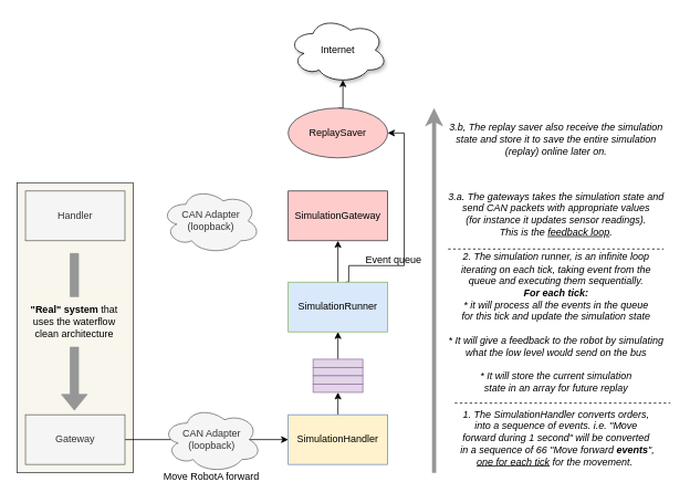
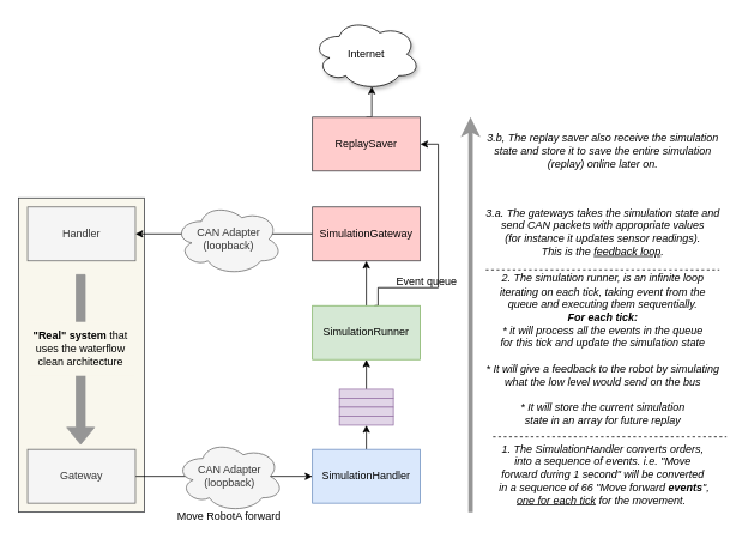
  <mxCell id="0" />
  <mxCell id="1" parent="0" />
  <mxCell id="2" value="" style="rounded=0;whiteSpace=wrap;html=1;gradientDirection=east;fillColor=#f9f7ed;strokeColor=#36393d;" parent="1" vertex="1"><mxGeometry x="20" y="220" width="140" height="350" as="geometry" /></mxCell>
  <mxCell id="3" value="" style="edgeStyle=orthogonalEdgeStyle;rounded=0;orthogonalLoop=1;jettySize=auto;html=1;" parent="1" source="4" target="6" edge="1"><mxGeometry relative="1" as="geometry" /></mxCell>
  <mxCell id="4" value="&lt;span style=&quot;font-weight: normal&quot;&gt;Gateway&lt;/span&gt;" style="rounded=0;whiteSpace=wrap;html=1;fillColor=#f5f5f5;strokeColor=#666666;fontColor=#333333;fontStyle=1" parent="1" vertex="1"><mxGeometry x="30" y="500" width="120" height="60" as="geometry" /></mxCell>
  <mxCell id="5" style="edgeStyle=orthogonalEdgeStyle;rounded=0;orthogonalLoop=1;jettySize=auto;html=1;exitX=0.5;exitY=0;exitDx=0;exitDy=0;entryX=0.5;entryY=1;entryDx=0;entryDy=0;" parent="1" source="6" target="14" edge="1"><mxGeometry relative="1" as="geometry" /></mxCell>
- <mxCell id="6" value="SimulationHandler" style="rounded=0;whiteSpace=wrap;html=1;fillColor=#fff2cc;strokeColor=#6c8ebf;" parent="1" vertex="1"><mxGeometry x="347" y="500" width="120" height="60" as="geometry" /></mxCell>
+ <mxCell id="6" value="SimulationHandler" style="rounded=0;whiteSpace=wrap;html=1;fillColor=#dae8fc;strokeColor=#6c8ebf;" parent="1" vertex="1"><mxGeometry x="347" y="500" width="120" height="60" as="geometry" /></mxCell>
  <mxCell id="7" style="edgeStyle=orthogonalEdgeStyle;rounded=0;orthogonalLoop=1;jettySize=auto;html=1;exitX=0.5;exitY=0;exitDx=0;exitDy=0;entryX=0.5;entryY=1;entryDx=0;entryDy=0;" parent="1" source="9" target="23" edge="1"><mxGeometry relative="1" as="geometry" /></mxCell>
  <mxCell id="8" style="edgeStyle=orthogonalEdgeStyle;rounded=0;orthogonalLoop=1;jettySize=auto;html=1;exitX=0.578;exitY=0.02;exitDx=0;exitDy=0;entryX=1;entryY=0.5;entryDx=0;entryDy=0;exitPerimeter=0;" parent="1" source="9" target="19" edge="1"><mxGeometry relative="1" as="geometry"><Array as="points"><mxPoint x="416" y="340" /><mxPoint x="420" y="340" /><mxPoint x="420" y="320" /><mxPoint x="487" y="320" /><mxPoint x="487" y="160" /></Array></mxGeometry></mxCell>
- <mxCell id="9" value="SimulationRunner" style="rounded=0;whiteSpace=wrap;html=1;fillColor=#dae8fc;strokeColor=#82b366;" parent="1" vertex="1"><mxGeometry x="347" y="340" width="120" height="60" as="geometry" /></mxCell>
+ <mxCell id="9" value="SimulationRunner" style="rounded=0;whiteSpace=wrap;html=1;fillColor=#d5e8d4;strokeColor=#82b366;" parent="1" vertex="1"><mxGeometry x="347" y="340" width="120" height="60" as="geometry" /></mxCell>
  <mxCell id="10" style="edgeStyle=orthogonalEdgeStyle;rounded=0;orthogonalLoop=1;jettySize=auto;html=1;exitX=0.5;exitY=0;exitDx=0;exitDy=0;entryX=0.5;entryY=1;entryDx=0;entryDy=0;" parent="1" source="11" target="9" edge="1"><mxGeometry relative="1" as="geometry" /></mxCell>
  <mxCell id="11" value="" style="rounded=0;whiteSpace=wrap;html=1;fillColor=#e1d5e7;strokeColor=#9673a6;" parent="1" vertex="1"><mxGeometry x="377" y="433" width="60" height="10" as="geometry" /></mxCell>
  <mxCell id="12" value="" style="rounded=0;whiteSpace=wrap;html=1;fillColor=#e1d5e7;strokeColor=#9673a6;" parent="1" vertex="1"><mxGeometry x="377" y="443" width="60" height="10" as="geometry" /></mxCell>
  <mxCell id="13" value="" style="rounded=0;whiteSpace=wrap;html=1;fillColor=#e1d5e7;strokeColor=#9673a6;" parent="1" vertex="1"><mxGeometry x="377" y="453" width="60" height="10" as="geometry" /></mxCell>
  <mxCell id="14" value="" style="rounded=0;whiteSpace=wrap;html=1;fillColor=#e1d5e7;strokeColor=#9673a6;" parent="1" vertex="1"><mxGeometry x="377" y="463" width="60" height="10" as="geometry" /></mxCell>
  <mxCell id="15" value="Event queue" style="text;html=1;strokeColor=none;fillColor=none;align=center;verticalAlign=middle;whiteSpace=wrap;rounded=0;" parent="1" vertex="1"><mxGeometry x="437" y="303" width="75" height="20" as="geometry" /></mxCell>
  <mxCell id="16" value="Handler" style="rounded=0;whiteSpace=wrap;html=1;fillColor=#f5f5f5;strokeColor=#666666;fontColor=#333333;" parent="1" vertex="1"><mxGeometry x="30" y="230" width="120" height="60" as="geometry" /></mxCell>
+ <mxCell id="17" style="edgeStyle=orthogonalEdgeStyle;rounded=0;orthogonalLoop=1;jettySize=auto;html=1;exitX=0;exitY=0.5;exitDx=0;exitDy=0;entryX=1;entryY=0.5;entryDx=0;entryDy=0;" parent="1" source="23" target="16" edge="1"><mxGeometry relative="1" as="geometry" /></mxCell>
  <mxCell id="18" style="edgeStyle=orthogonalEdgeStyle;rounded=0;orthogonalLoop=1;jettySize=auto;html=1;exitX=0.5;exitY=0;exitDx=0;exitDy=0;entryX=0.55;entryY=0.95;entryDx=0;entryDy=0;entryPerimeter=0;strokeColor=#000000;strokeWidth=1;fillColor=#969696;" parent="1" source="19" target="20" edge="1"><mxGeometry relative="1" as="geometry" /></mxCell>
- <mxCell id="19" value="ReplaySaver" style="ellipse;whiteSpace=wrap;html=1;fillColor=#ffcccc;strokeColor=#36393d;" parent="1" vertex="1"><mxGeometry x="347" y="130" width="120" height="60" as="geometry" /></mxCell>
+ <mxCell id="19" value="ReplaySaver" style="rounded=0;whiteSpace=wrap;html=1;fillColor=#ffcccc;strokeColor=#36393d;" parent="1" vertex="1"><mxGeometry x="347" y="130" width="120" height="60" as="geometry" /></mxCell>
  <mxCell id="20" value="Internet" style="ellipse;shape=cloud;whiteSpace=wrap;html=1;shadow=1;" parent="1" vertex="1"><mxGeometry x="347" y="20" width="120" height="80" as="geometry" /></mxCell>
  <mxCell id="21" value="&lt;i&gt;1. The SimulationHandler converts orders,&lt;br&gt;into a sequence of events. i.e. &quot;Move&lt;br&gt;forward during 1 second&quot; will be converted&lt;br&gt;&amp;nbsp;in a sequence of 66 &quot;Move forward &lt;b&gt;events&lt;/b&gt;&quot;,&lt;br&gt;&lt;u&gt;one for each tick&lt;/u&gt; for the movement.&amp;nbsp;&lt;/i&gt;" style="text;html=1;resizable=0;points=[];autosize=1;align=center;verticalAlign=middle;spacingTop=-4;labelBorderColor=none;horizontal=1;" parent="1" vertex="1"><mxGeometry x="545" y="495" width="250" height="70" as="geometry" /></mxCell>
  <mxCell id="22" value="&lt;i&gt;2. The simulation runner, is an infinite loop&lt;br&gt;iterating on each tick, taking event from the &lt;br&gt;queue and executing them sequentially.&lt;br&gt;&lt;b&gt;For each tick:&lt;br&gt;&lt;/b&gt;* it will process all the events in the queue &lt;br&gt;for this tick and update the simulation state&lt;br&gt;&lt;br&gt;* It will give a feedback to the robot by simulating &lt;br&gt;what the low level would send on the bus&lt;br&gt;&lt;br&gt;* It will store the current simulation &lt;br&gt;state in an array for future replay&lt;br&gt;&lt;/i&gt;" style="text;html=1;resizable=0;points=[];autosize=1;align=center;verticalAlign=middle;spacingTop=-4;labelBorderColor=none;horizontal=1;" parent="1" vertex="1"><mxGeometry x="535" y="306" width="270" height="170" as="geometry" /></mxCell>
  <mxCell id="23" value="SimulationGateway" style="rounded=0;whiteSpace=wrap;html=1;fillColor=#ffcccc;strokeColor=#36393d;" parent="1" vertex="1"><mxGeometry x="347" y="230" width="120" height="60" as="geometry" /></mxCell>
  <mxCell id="24" value="&lt;i&gt;3.a. The gateways takes the simulation state and&lt;br&gt;send CAN packets with appropriate values&lt;br&gt;(for instance it updates sensor readings).&lt;br&gt;This is the &lt;/i&gt;&lt;i&gt;&lt;u&gt;feedback loop&lt;/u&gt;.&lt;/i&gt;" style="text;html=1;resizable=0;points=[];autosize=1;align=center;verticalAlign=middle;spacingTop=-4;labelBorderColor=none;horizontal=1;" parent="1" vertex="1"><mxGeometry x="530" y="230" width="280" height="60" as="geometry" /></mxCell>
  <mxCell id="25" value="&lt;i&gt;3.b, The replay saver also receive the simulation&lt;br&gt;state and store it to save the entire simulation&lt;br&gt;(replay) online later on.&lt;br&gt;&lt;/i&gt;" style="text;html=1;resizable=0;points=[];autosize=1;align=center;verticalAlign=middle;spacingTop=-4;labelBorderColor=none;horizontal=1;" parent="1" vertex="1"><mxGeometry x="535" y="150" width="270" height="40" as="geometry" /></mxCell>
  <mxCell id="26" value="" style="endArrow=classic;html=1;strokeWidth=5;strokeColor=#969696;" parent="1" edge="1"><mxGeometry width="50" height="50" relative="1" as="geometry"><mxPoint x="523" y="570" as="sourcePoint" /><mxPoint x="523" y="130" as="targetPoint" /></mxGeometry></mxCell>
  <mxCell id="27" value="" style="endArrow=classic;html=1;strokeColor=#969696;strokeWidth=1;shape=flexArrow;fillColor=#969696;" parent="1" edge="1"><mxGeometry width="50" height="50" relative="1" as="geometry"><mxPoint x="89" y="305" as="sourcePoint" /><mxPoint x="89" y="495" as="targetPoint" /></mxGeometry></mxCell>
  <mxCell id="28" value="&lt;b&gt;&quot;Real&quot; system &lt;/b&gt;that&lt;br&gt;uses the waterflow&lt;br&gt;clean architecture" style="rounded=0;whiteSpace=wrap;html=1;shadow=0;fillColor=#F9F7ED;align=center;strokeColor=none;" parent="1" vertex="1"><mxGeometry x="29" y="358" width="120" height="60" as="geometry" /></mxCell>
  <mxCell id="29" value="Move RobotA forward" style="text;html=1;resizable=0;points=[];autosize=1;align=left;verticalAlign=top;spacingTop=-4;" parent="1" vertex="1"><mxGeometry x="195" y="565" width="130" height="20" as="geometry" /></mxCell>
  <mxCell id="30" value="CAN Adapter&lt;br&gt;(loopback)" style="ellipse;shape=cloud;whiteSpace=wrap;html=1;fillColor=#f5f5f5;strokeColor=#666666;fontColor=#333333;" parent="1" vertex="1"><mxGeometry x="195" y="490" width="120" height="80" as="geometry" /></mxCell>
  <mxCell id="31" value="CAN Adapter&lt;br&gt;(loopback)" style="ellipse;shape=cloud;whiteSpace=wrap;html=1;fillColor=#f5f5f5;strokeColor=#666666;fontColor=#333333;" parent="1" vertex="1"><mxGeometry x="193.5" y="226" width="120" height="80" as="geometry" /></mxCell>
  <mxCell id="32" value="" style="endArrow=none;dashed=1;html=1;" edge="1" parent="1"><mxGeometry width="50" height="50" relative="1" as="geometry"><mxPoint x="548" y="486" as="sourcePoint" /><mxPoint x="808" y="486" as="targetPoint" /></mxGeometry></mxCell>
  <mxCell id="33" value="" style="endArrow=none;dashed=1;html=1;" edge="1" parent="1"><mxGeometry width="50" height="50" relative="1" as="geometry"><mxPoint x="540" y="300" as="sourcePoint" /><mxPoint x="800" y="300" as="targetPoint" /></mxGeometry></mxCell>
